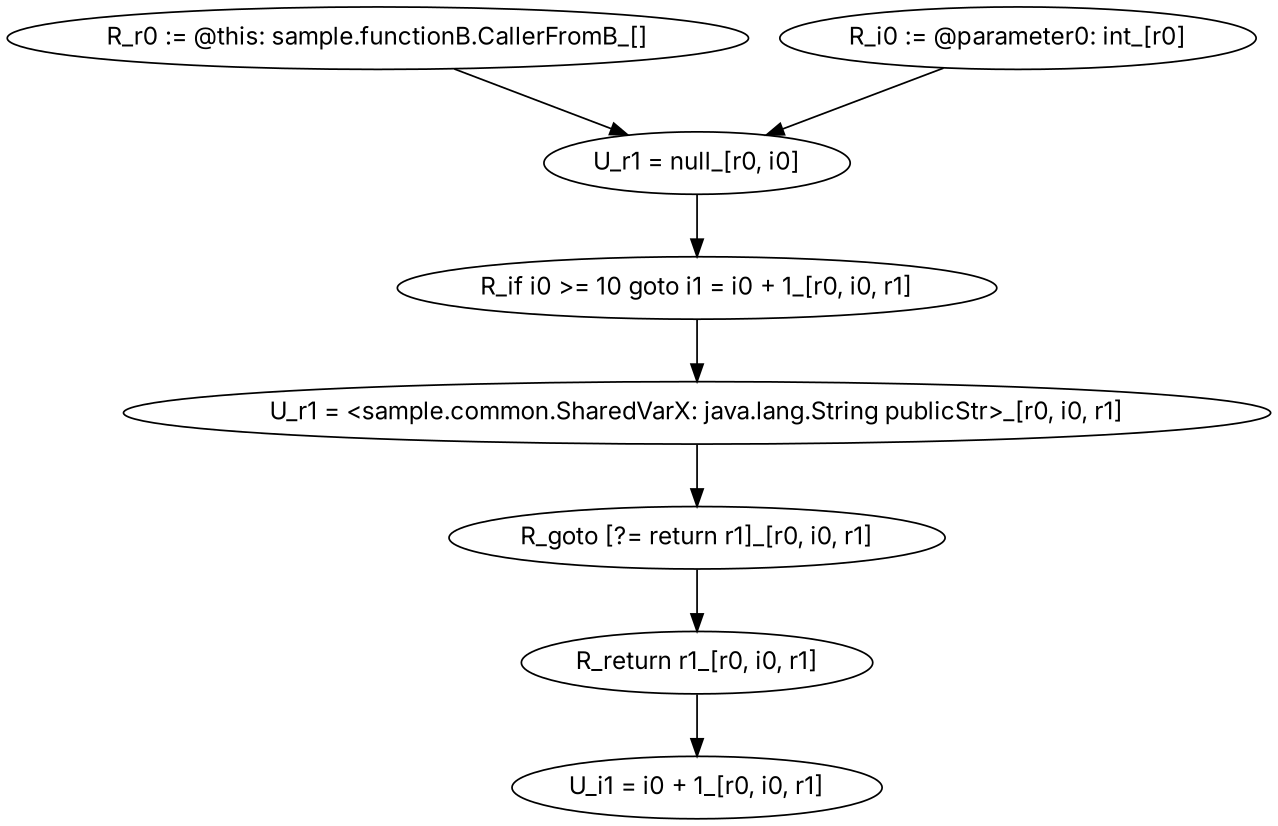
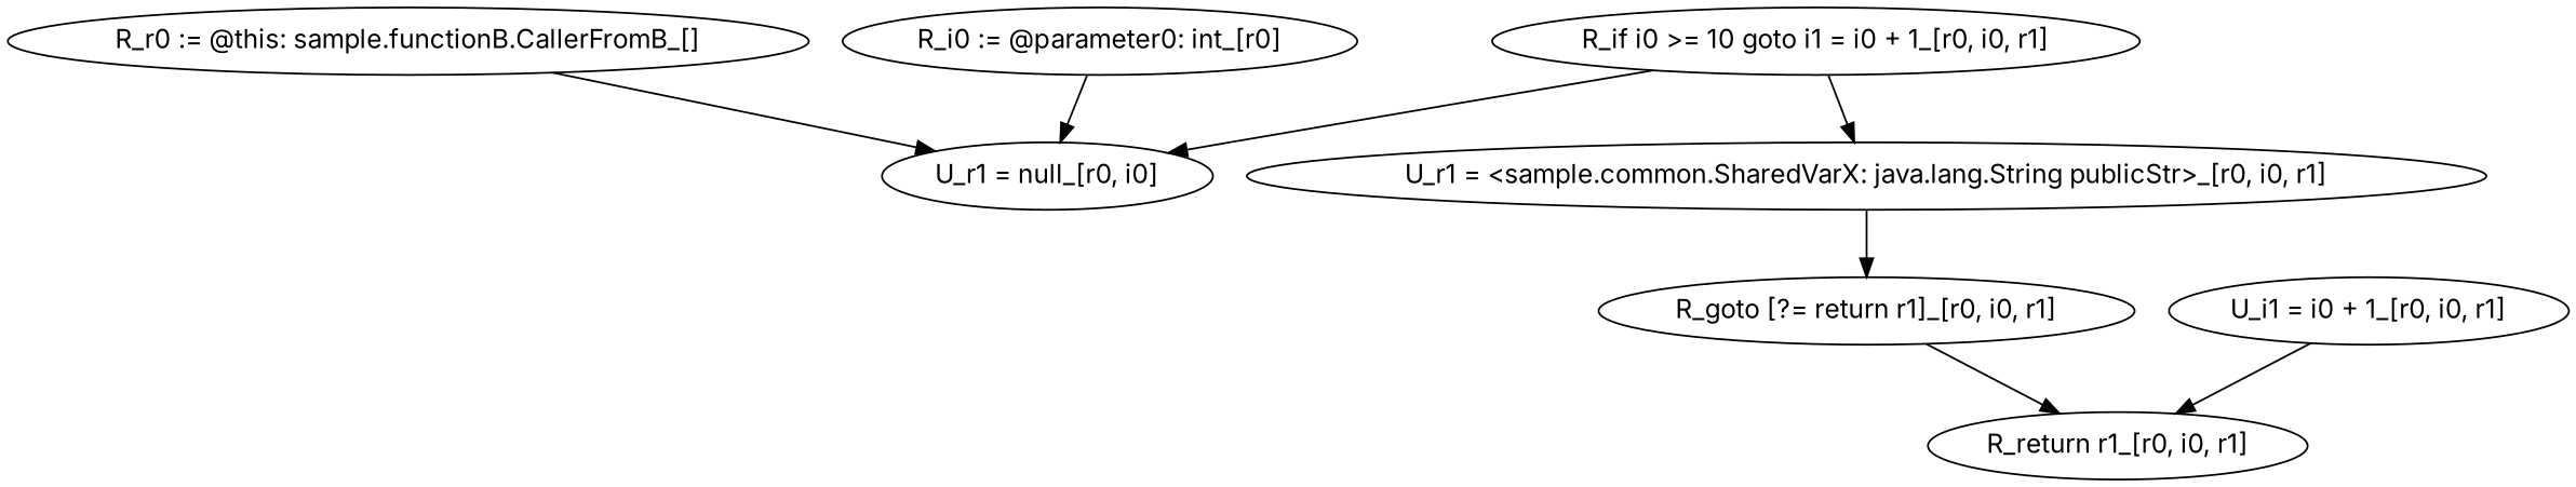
  digraph {
    fontname=Inter
    node [fontname=Inter]
    edge [fontname=Inter]
    "R_r0 := @this: sample.functionB.CallerFromB_[]"
    "U_r1 = null_[r0, i0]"
    "R_i0 := @parameter0: int_[r0]"
    "R_if i0 >= 10 goto i1 = i0 + 1_[r0, i0, r1]"
    "U_r1 = <sample.common.SharedVarX: java.lang.String publicStr>_[r0, i0, r1]"
    "R_goto [?= return r1]_[r0, i0, r1]"
    "U_i1 = i0 + 1_[r0, i0, r1]"
    "R_return r1_[r0, i0, r1]"
    "R_r0 := @this: sample.functionB.CallerFromB_[]" -> "U_r1 = null_[r0, i0]"
-   "U_r1 = null_[r0, i0]" -> "R_if i0 >= 10 goto i1 = i0 + 1_[r0, i0, r1]"
+   "R_if i0 >= 10 goto i1 = i0 + 1_[r0, i0, r1]" -> "U_r1 = null_[r0, i0]"
    "R_i0 := @parameter0: int_[r0]" -> "U_r1 = null_[r0, i0]"
    "R_if i0 >= 10 goto i1 = i0 + 1_[r0, i0, r1]" -> "U_r1 = <sample.common.SharedVarX: java.lang.String publicStr>_[r0, i0, r1]"
    "U_r1 = <sample.common.SharedVarX: java.lang.String publicStr>_[r0, i0, r1]" -> "R_goto [?= return r1]_[r0, i0, r1]"
    "R_goto [?= return r1]_[r0, i0, r1]" -> "R_return r1_[r0, i0, r1]"
-   "R_return r1_[r0, i0, r1]" -> "U_i1 = i0 + 1_[r0, i0, r1]"
+   "U_i1 = i0 + 1_[r0, i0, r1]" -> "R_return r1_[r0, i0, r1]"
  }
